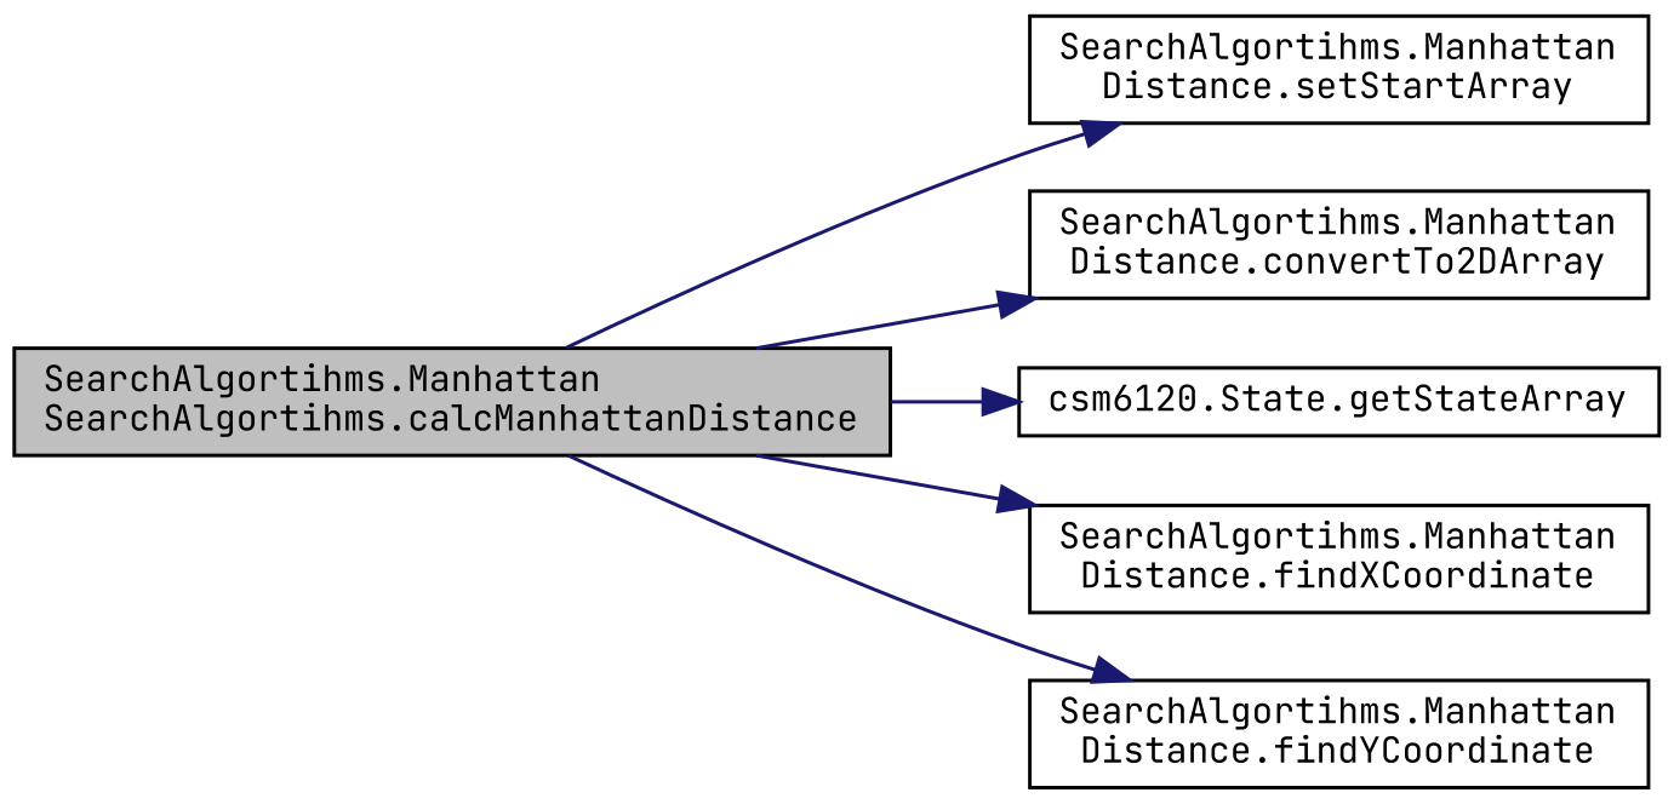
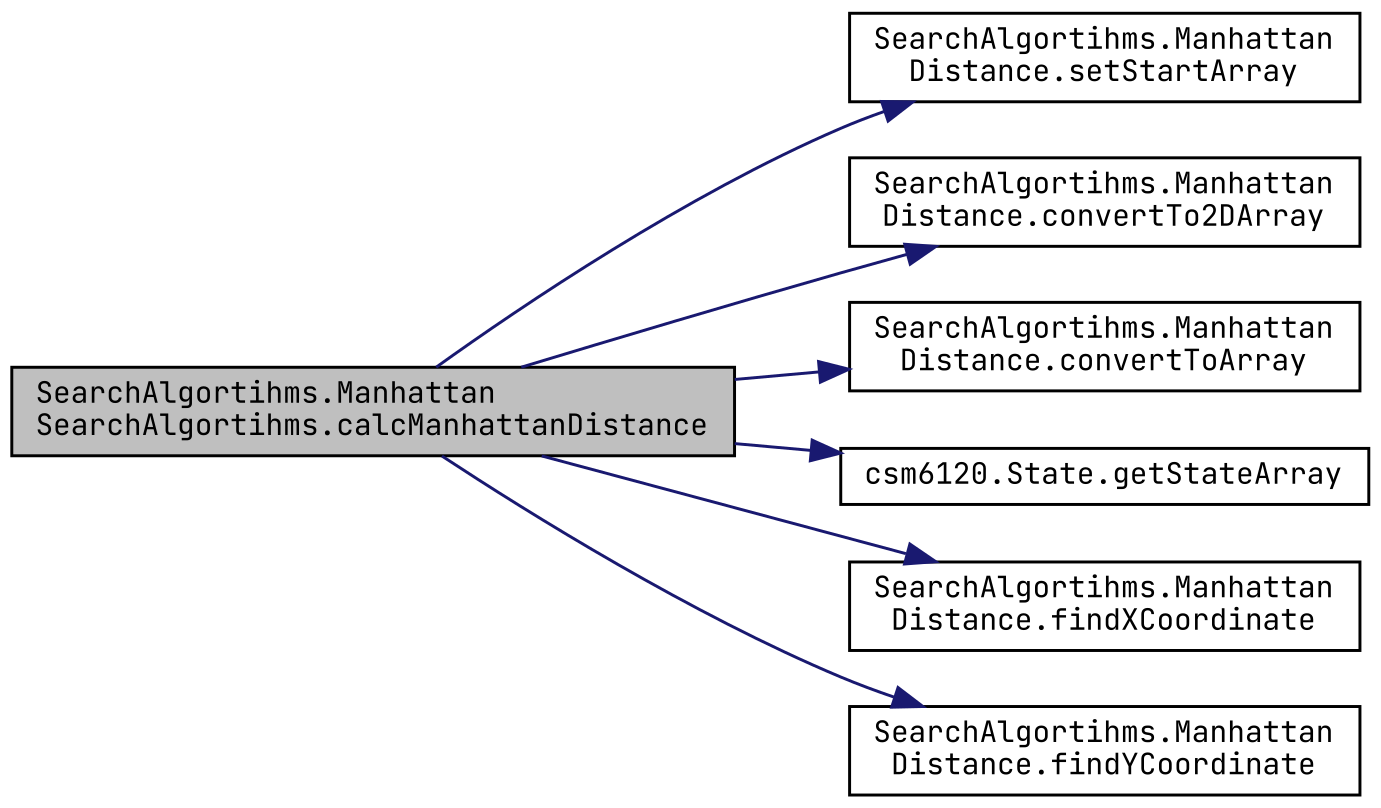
  digraph {
    fontname="JetBrains Mono"
    rankdir=LR
    node [color=black fillcolor=white fontname="JetBrains Mono" fontsize=10 shape=record style=filled]
    edge [color=midnightblue fontname="JetBrains Mono" fontsize=10 labelfontname=Helvetica labelfontsize=10 style=solid]
    n1 [fillcolor=grey75 fontcolor=black height=0.2 label="SearchAlgortihms.Manhattan\lSearchAlgortihms.calcManhattanDistance" width=0.4]
    n2 [height=0.2 label="SearchAlgortihms.Manhattan\lDistance.setStartArray" width=0.4]
    n3 [height=0.2 label="SearchAlgortihms.Manhattan\lDistance.convertTo2DArray" width=0.4]
+   n4 [height=0.2 label="SearchAlgortihms.Manhattan\lDistance.convertToArray" width=0.4]
    n5 [height=0.2 label="csm6120.State.getStateArray" width=0.4]
    n6 [height=0.2 label="SearchAlgortihms.Manhattan\lDistance.findXCoordinate" width=0.4]
    n7 [height=0.2 label="SearchAlgortihms.Manhattan\lDistance.findYCoordinate" width=0.4]
    n1 -> n2
    n1 -> n3
+   n1 -> n4
    n1 -> n5
    n1 -> n6
    n1 -> n7
  }
